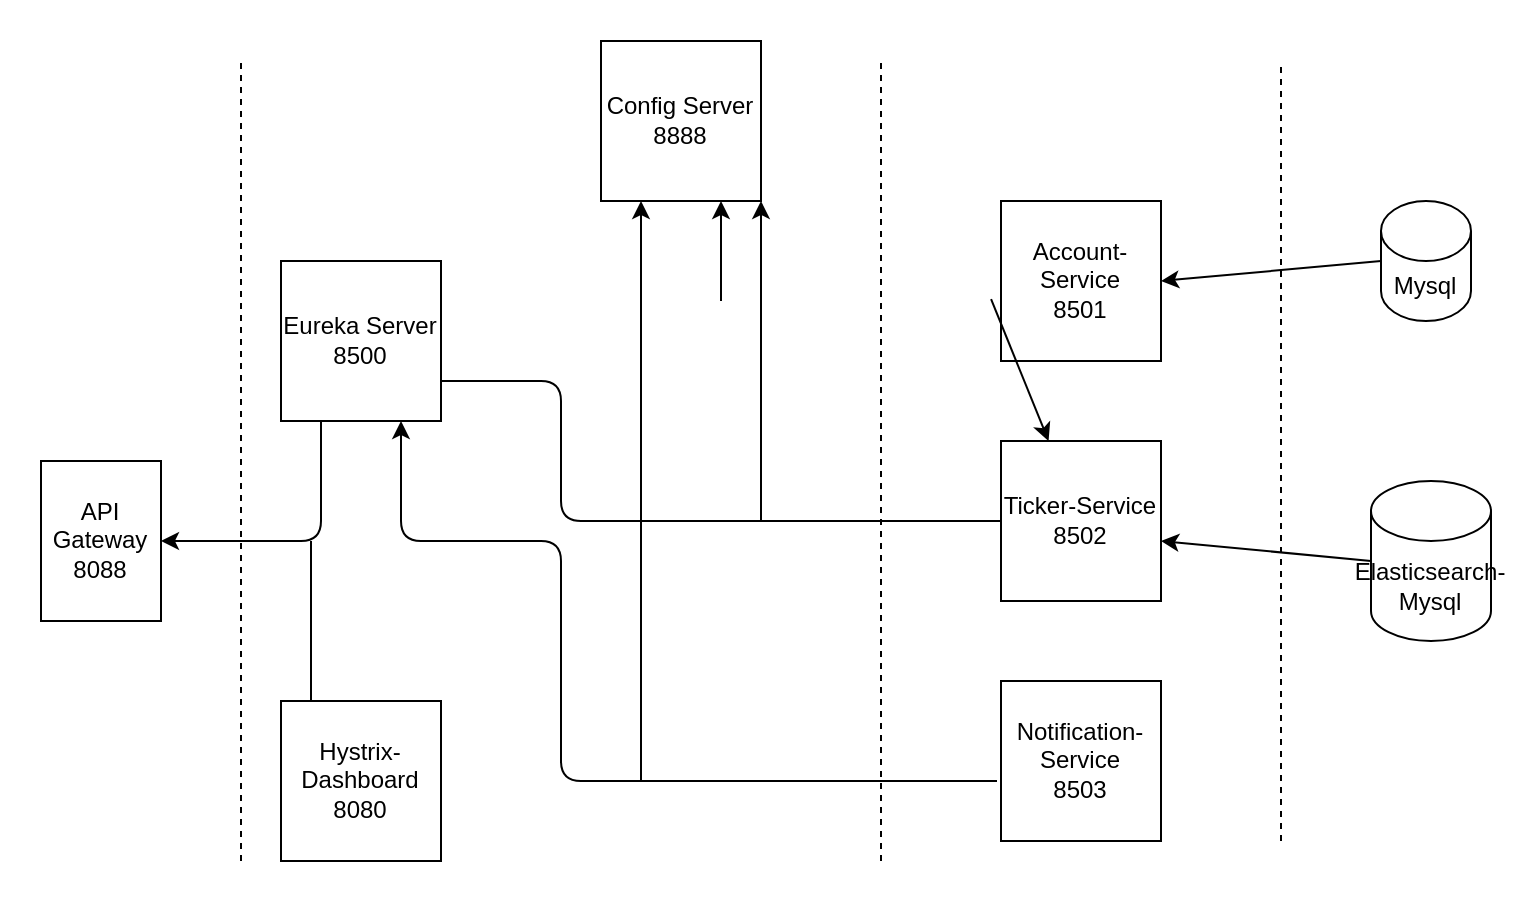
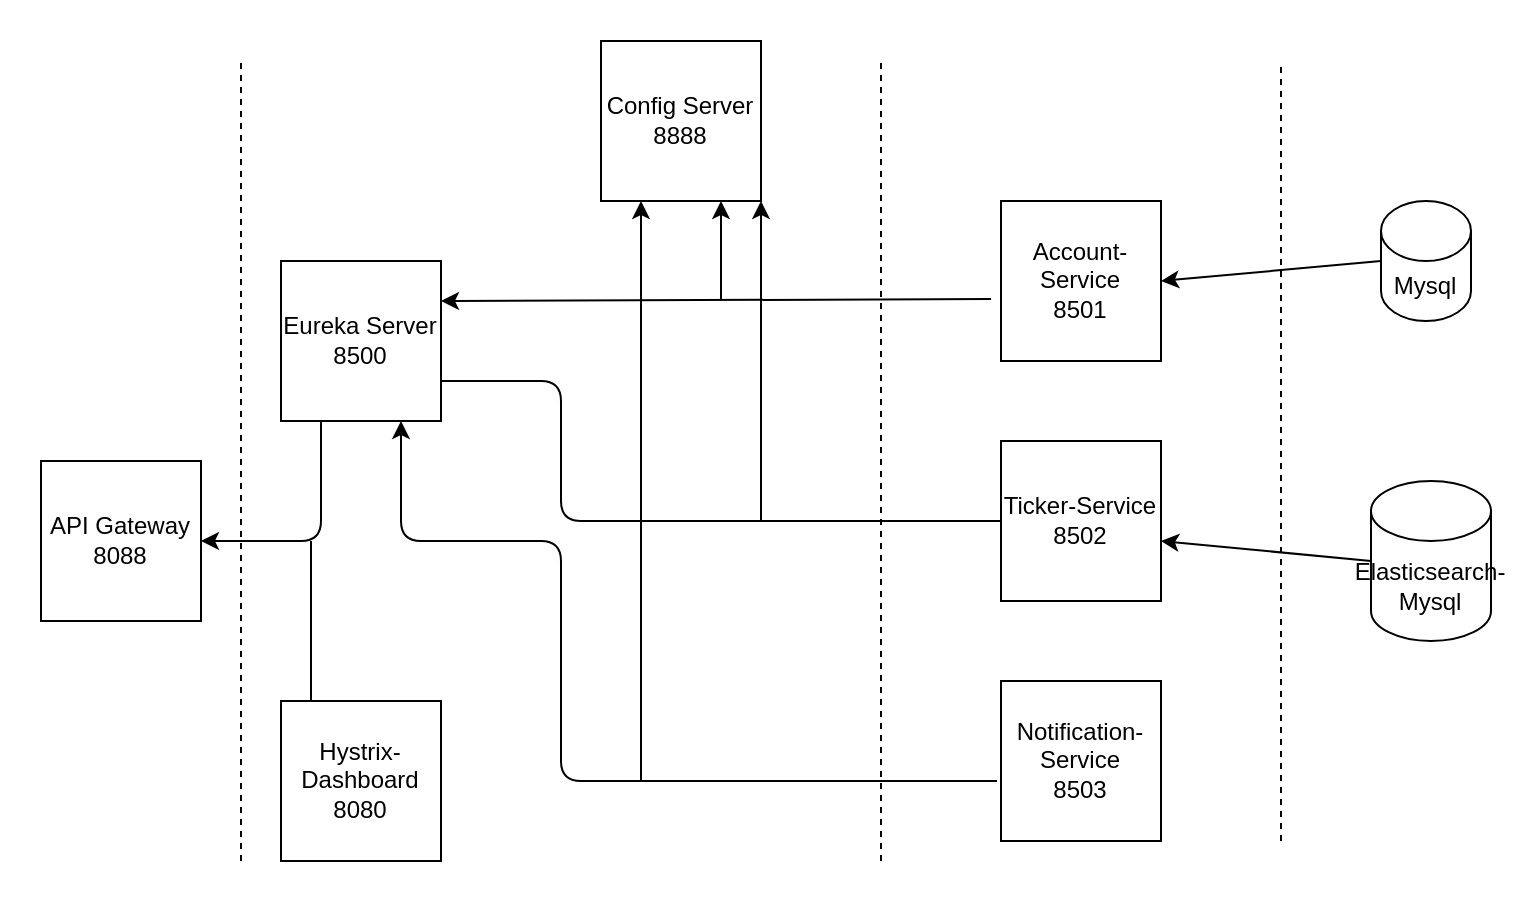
  <mxCell id="0" />
  <mxCell id="1" parent="0" />
- <mxCell id="2" value="API Gateway&lt;br&gt;8088" style="whiteSpace=wrap;html=1;aspect=fixed;" vertex="1" parent="1"><mxGeometry x="20" y="230" width="60" height="80" as="geometry" /></mxCell>
+ <mxCell id="2" value="API Gateway&lt;br&gt;8088" style="whiteSpace=wrap;html=1;aspect=fixed;" vertex="1" parent="1"><mxGeometry x="20" y="230" width="80" height="80" as="geometry" /></mxCell>
  <mxCell id="3" value="Config Server&lt;br&gt;8888" style="whiteSpace=wrap;html=1;aspect=fixed;" vertex="1" parent="1"><mxGeometry x="300" y="20" width="80" height="80" as="geometry" /></mxCell>
  <mxCell id="4" value="Hystrix-Dashboard&lt;br&gt;8080" style="whiteSpace=wrap;html=1;aspect=fixed;" vertex="1" parent="1"><mxGeometry x="140" y="350" width="80" height="80" as="geometry" /></mxCell>
  <mxCell id="5" value="Eureka Server&lt;br&gt;8500" style="whiteSpace=wrap;html=1;aspect=fixed;" vertex="1" parent="1"><mxGeometry x="140" y="130" width="80" height="80" as="geometry" /></mxCell>
  <mxCell id="6" value="Ticker-Service&lt;br&gt;8502" style="whiteSpace=wrap;html=1;aspect=fixed;" vertex="1" parent="1"><mxGeometry x="500" y="220" width="80" height="80" as="geometry" /></mxCell>
  <mxCell id="7" value="Notification-Service&lt;br&gt;8503" style="whiteSpace=wrap;html=1;aspect=fixed;" vertex="1" parent="1"><mxGeometry x="500" y="340" width="80" height="80" as="geometry" /></mxCell>
  <mxCell id="8" value="Account-Service&lt;br&gt;8501" style="whiteSpace=wrap;html=1;aspect=fixed;" vertex="1" parent="1"><mxGeometry x="500" y="100" width="80" height="80" as="geometry" /></mxCell>
  <mxCell id="9" value="Mysql" style="shape=cylinder3;whiteSpace=wrap;html=1;boundedLbl=1;backgroundOutline=1;size=15;" vertex="1" parent="1"><mxGeometry x="690" y="100" width="45" height="60" as="geometry" /></mxCell>
  <mxCell id="10" value="Elasticsearch-Mysql" style="shape=cylinder3;whiteSpace=wrap;html=1;boundedLbl=1;backgroundOutline=1;size=15;" vertex="1" parent="1"><mxGeometry x="685" y="240" width="60" height="80" as="geometry" /></mxCell>
  <mxCell id="11" value="" style="endArrow=none;dashed=1;html=1;" edge="1" parent="1"><mxGeometry width="50" height="50" relative="1" as="geometry"><mxPoint x="440" y="430" as="sourcePoint" /><mxPoint x="440" y="30" as="targetPoint" /></mxGeometry></mxCell>
  <mxCell id="12" value="" style="endArrow=none;dashed=1;html=1;" edge="1" parent="1"><mxGeometry width="50" height="50" relative="1" as="geometry"><mxPoint x="640" y="420" as="sourcePoint" /><mxPoint x="640" y="30" as="targetPoint" /></mxGeometry></mxCell>
  <mxCell id="13" value="" style="endArrow=none;dashed=1;html=1;" edge="1" parent="1"><mxGeometry width="50" height="50" relative="1" as="geometry"><mxPoint x="120" y="430" as="sourcePoint" /><mxPoint x="120" y="30" as="targetPoint" /></mxGeometry></mxCell>
  <mxCell id="14" value="" style="endArrow=classic;html=1;exitX=0;exitY=0.5;exitDx=0;exitDy=0;exitPerimeter=0;" edge="1" parent="1" source="9"><mxGeometry width="50" height="50" relative="1" as="geometry"><mxPoint x="390" y="190" as="sourcePoint" /><mxPoint x="580" y="140" as="targetPoint" /></mxGeometry></mxCell>
- <mxCell id="15" value="" style="endArrow=classic;html=1;exitX=-0.062;exitY=0.613;exitDx=0;exitDy=0;exitPerimeter=0;" edge="1" parent="1" source="8" target="6"><mxGeometry width="50" height="50" relative="1" as="geometry"><mxPoint x="389" y="165" as="sourcePoint" /><mxPoint x="439" y="115" as="targetPoint" /></mxGeometry></mxCell>
+ <mxCell id="15" value="" style="endArrow=classic;html=1;exitX=-0.062;exitY=0.613;exitDx=0;exitDy=0;exitPerimeter=0;entryX=1;entryY=0.25;entryDx=0;entryDy=0;" edge="1" parent="1" source="8" target="5"><mxGeometry width="50" height="50" relative="1" as="geometry"><mxPoint x="389" y="165" as="sourcePoint" /><mxPoint x="439" y="115" as="targetPoint" /></mxGeometry></mxCell>
  <mxCell id="16" value="" style="endArrow=classic;html=1;exitX=0;exitY=0.5;exitDx=0;exitDy=0;exitPerimeter=0;" edge="1" parent="1" source="10"><mxGeometry width="50" height="50" relative="1" as="geometry"><mxPoint x="530" y="320" as="sourcePoint" /><mxPoint x="580" y="270" as="targetPoint" /></mxGeometry></mxCell>
  <mxCell id="17" value="" style="endArrow=classic;html=1;exitX=-0.025;exitY=0.625;exitDx=0;exitDy=0;entryX=0.75;entryY=1;entryDx=0;entryDy=0;exitPerimeter=0;" edge="1" parent="1" source="7" target="5"><mxGeometry width="50" height="50" relative="1" as="geometry"><mxPoint x="364" y="370" as="sourcePoint" /><mxPoint x="414" y="320" as="targetPoint" /><Array as="points"><mxPoint x="280" y="390" /><mxPoint x="280" y="270" /><mxPoint x="200" y="270" /></Array></mxGeometry></mxCell>
  <mxCell id="18" value="" style="endArrow=none;html=1;exitX=0;exitY=0.5;exitDx=0;exitDy=0;entryX=1;entryY=0.75;entryDx=0;entryDy=0;" edge="1" parent="1" source="6" target="5"><mxGeometry width="50" height="50" relative="1" as="geometry"><mxPoint x="390" y="190" as="sourcePoint" /><mxPoint x="280" y="140" as="targetPoint" /><Array as="points"><mxPoint x="280" y="260" /><mxPoint x="280" y="190" /></Array></mxGeometry></mxCell>
  <mxCell id="19" value="" style="endArrow=classic;html=1;entryX=0.75;entryY=1;entryDx=0;entryDy=0;" edge="1" parent="1" target="3"><mxGeometry width="50" height="50" relative="1" as="geometry"><mxPoint x="360" y="150" as="sourcePoint" /><mxPoint x="410" y="100" as="targetPoint" /></mxGeometry></mxCell>
  <mxCell id="20" value="" style="endArrow=classic;html=1;entryX=1;entryY=1;entryDx=0;entryDy=0;" edge="1" parent="1" target="3"><mxGeometry width="50" height="50" relative="1" as="geometry"><mxPoint x="380" y="260" as="sourcePoint" /><mxPoint x="440" y="140" as="targetPoint" /></mxGeometry></mxCell>
  <mxCell id="21" value="" style="endArrow=classic;html=1;entryX=0.25;entryY=1;entryDx=0;entryDy=0;" edge="1" parent="1" target="3"><mxGeometry width="50" height="50" relative="1" as="geometry"><mxPoint x="320" y="390" as="sourcePoint" /><mxPoint x="440" y="140" as="targetPoint" /></mxGeometry></mxCell>
  <mxCell id="22" value="" style="endArrow=classic;html=1;exitX=0.25;exitY=1;exitDx=0;exitDy=0;entryX=1;entryY=0.5;entryDx=0;entryDy=0;" edge="1" parent="1" source="5" target="2"><mxGeometry width="50" height="50" relative="1" as="geometry"><mxPoint x="390" y="190" as="sourcePoint" /><mxPoint x="440" y="140" as="targetPoint" /><Array as="points"><mxPoint x="160" y="270" /></Array></mxGeometry></mxCell>
  <mxCell id="23" value="" style="endArrow=none;html=1;" edge="1" parent="1"><mxGeometry width="50" height="50" relative="1" as="geometry"><mxPoint x="155" y="350" as="sourcePoint" /><mxPoint x="155" y="270" as="targetPoint" /></mxGeometry></mxCell>
